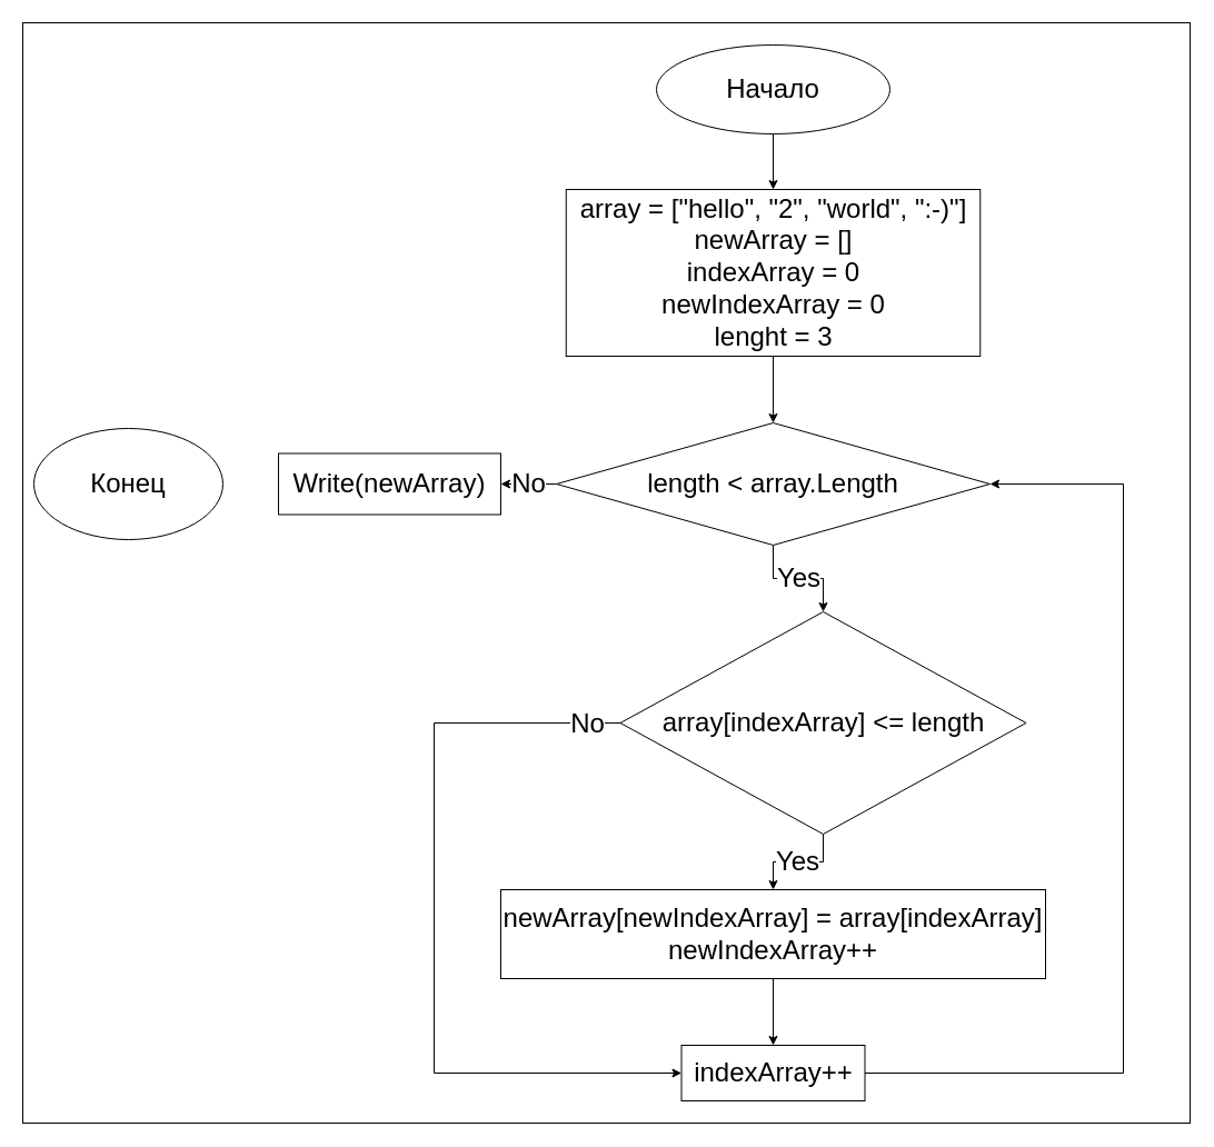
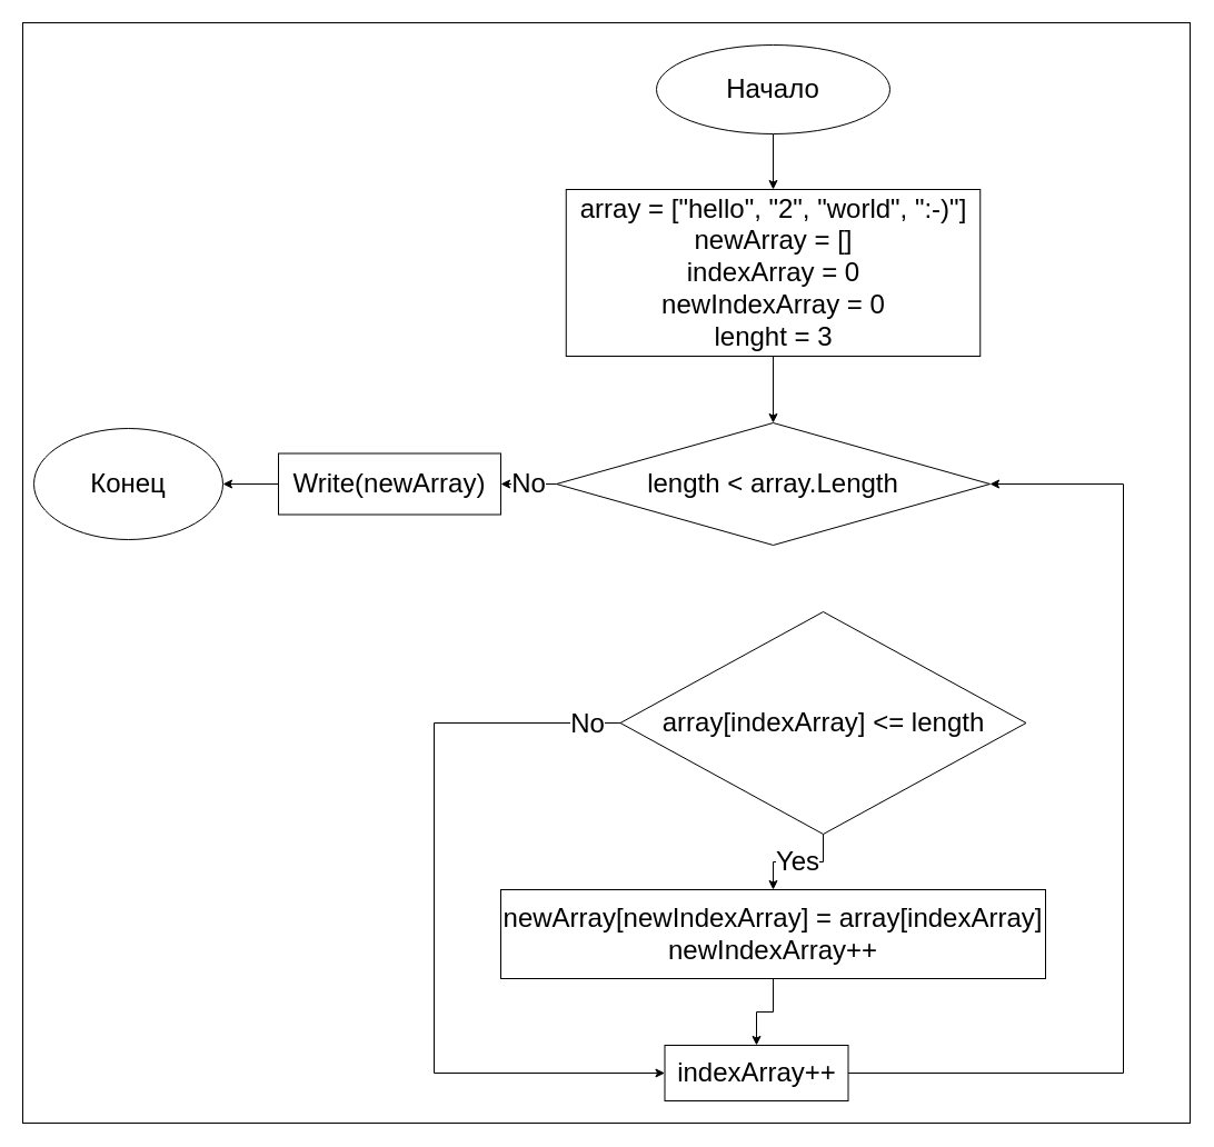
  <mxCell id="0" />
  <mxCell id="1" parent="0" />
  <mxCell id="2" value="" style="rounded=0;whiteSpace=wrap;html=1;" vertex="1" parent="1"><mxGeometry x="20" y="20" width="1050" height="990" as="geometry" /></mxCell>
  <mxCell id="3" style="edgeStyle=orthogonalEdgeStyle;rounded=0;orthogonalLoop=1;jettySize=auto;html=1;exitX=0.5;exitY=1;exitDx=0;exitDy=0;entryX=0.5;entryY=0;entryDx=0;entryDy=0;fontSize=24;" parent="1" source="4" target="6" edge="1"><mxGeometry relative="1" as="geometry" /></mxCell>
  <mxCell id="4" value="&lt;font style=&quot;font-size: 24px;&quot;&gt;Начало&lt;br&gt;&lt;/font&gt;" style="ellipse;whiteSpace=wrap;html=1;" parent="1" vertex="1"><mxGeometry x="590" y="40" width="210" height="80" as="geometry" /></mxCell>
  <mxCell id="5" style="edgeStyle=orthogonalEdgeStyle;rounded=0;orthogonalLoop=1;jettySize=auto;html=1;exitX=0.5;exitY=1;exitDx=0;exitDy=0;fontSize=24;" parent="1" source="6" target="9" edge="1"><mxGeometry relative="1" as="geometry" /></mxCell>
  <mxCell id="6" value="array = [&quot;hello&quot;, &quot;2&quot;, &quot;world&quot;, &quot;:-)&quot;]&lt;br&gt;newArray = []&lt;br&gt;indexArray = 0&lt;br&gt;newIndexArray = 0&lt;br&gt;lenght = 3" style="rounded=0;whiteSpace=wrap;html=1;fontSize=24;" parent="1" vertex="1"><mxGeometry x="508.75" y="170" width="372.5" height="150" as="geometry" /></mxCell>
  <mxCell id="7" value="No" style="edgeStyle=orthogonalEdgeStyle;rounded=0;orthogonalLoop=1;jettySize=auto;html=1;exitX=0;exitY=0.5;exitDx=0;exitDy=0;entryX=1;entryY=0.5;entryDx=0;entryDy=0;fontSize=24;" parent="1" source="9" target="19" edge="1"><mxGeometry relative="1" as="geometry" /></mxCell>
- <mxCell id="8" value="Yes" style="edgeStyle=orthogonalEdgeStyle;rounded=0;orthogonalLoop=1;jettySize=auto;html=1;exitX=0.5;exitY=1;exitDx=0;exitDy=0;entryX=0.5;entryY=0;entryDx=0;entryDy=0;fontSize=24;" parent="1" source="9" target="13" edge="1"><mxGeometry relative="1" as="geometry" /></mxCell>
  <mxCell id="9" value="length &amp;lt; array.Length" style="rhombus;whiteSpace=wrap;html=1;fontSize=24;" parent="1" vertex="1"><mxGeometry x="500" y="380" width="390" height="110" as="geometry" /></mxCell>
  <mxCell id="10" value="Yes" style="edgeStyle=orthogonalEdgeStyle;rounded=0;orthogonalLoop=1;jettySize=auto;html=1;exitX=0.5;exitY=1;exitDx=0;exitDy=0;entryX=0.5;entryY=0;entryDx=0;entryDy=0;fontSize=24;" parent="1" source="13" target="15" edge="1"><mxGeometry relative="1" as="geometry" /></mxCell>
  <mxCell id="11" style="edgeStyle=orthogonalEdgeStyle;rounded=0;orthogonalLoop=1;jettySize=auto;html=1;exitX=0;exitY=0.5;exitDx=0;exitDy=0;entryX=0;entryY=0.5;entryDx=0;entryDy=0;fontSize=24;" parent="1" source="13" target="17" edge="1"><mxGeometry relative="1" as="geometry"><Array as="points"><mxPoint x="390" y="650" /><mxPoint x="390" y="965" /></Array></mxGeometry></mxCell>
  <mxCell id="12" value="No" style="edgeLabel;html=1;align=center;verticalAlign=middle;resizable=0;points=[];fontSize=24;" parent="11" vertex="1" connectable="0"><mxGeometry x="-0.911" relative="1" as="geometry"><mxPoint x="1" as="offset" /></mxGeometry></mxCell>
  <mxCell id="13" value="array[indexArray] &amp;lt;= length" style="rhombus;whiteSpace=wrap;html=1;fontSize=24;" parent="1" vertex="1"><mxGeometry x="557.5" y="550" width="365" height="200" as="geometry" /></mxCell>
  <mxCell id="14" style="edgeStyle=orthogonalEdgeStyle;rounded=0;orthogonalLoop=1;jettySize=auto;html=1;exitX=0.5;exitY=1;exitDx=0;exitDy=0;entryX=0.5;entryY=0;entryDx=0;entryDy=0;fontSize=24;" parent="1" source="15" target="17" edge="1"><mxGeometry relative="1" as="geometry" /></mxCell>
  <mxCell id="15" value="newArray[newIndexArray] = array[indexArray]&lt;br&gt;newIndexArray++" style="rounded=0;whiteSpace=wrap;html=1;fontSize=24;" parent="1" vertex="1"><mxGeometry x="450" y="800" width="490" height="80" as="geometry" /></mxCell>
  <mxCell id="16" style="edgeStyle=orthogonalEdgeStyle;rounded=0;orthogonalLoop=1;jettySize=auto;html=1;exitX=1;exitY=0.5;exitDx=0;exitDy=0;entryX=1;entryY=0.5;entryDx=0;entryDy=0;fontSize=24;" parent="1" source="17" target="9" edge="1"><mxGeometry relative="1" as="geometry"><Array as="points"><mxPoint x="1010" y="965" /><mxPoint x="1010" y="435" /></Array></mxGeometry></mxCell>
- <mxCell id="17" value="indexArray++" style="rounded=0;whiteSpace=wrap;html=1;fontSize=24;" parent="1" vertex="1"><mxGeometry x="612.5" y="940" width="165" height="50" as="geometry" /></mxCell>
+ <mxCell id="17" value="indexArray++" style="rounded=0;whiteSpace=wrap;html=1;fontSize=24;" parent="1" vertex="1"><mxGeometry x="597.5" y="940" width="165" height="50" as="geometry" /></mxCell>
+ <mxCell id="18" style="edgeStyle=orthogonalEdgeStyle;rounded=0;orthogonalLoop=1;jettySize=auto;html=1;exitX=0;exitY=0.5;exitDx=0;exitDy=0;entryX=1;entryY=0.5;entryDx=0;entryDy=0;fontSize=24;" parent="1" source="19" target="20" edge="1"><mxGeometry relative="1" as="geometry" /></mxCell>
  <mxCell id="19" value="Write(newArray)" style="rounded=0;whiteSpace=wrap;html=1;fontSize=24;" parent="1" vertex="1"><mxGeometry y="407.5" width="200" height="55" as="geometry" x="250" /></mxCell>
  <mxCell id="20" value="Конец" style="ellipse;whiteSpace=wrap;html=1;fontSize=24;" parent="1" vertex="1"><mxGeometry x="30" y="385" width="170" height="100" as="geometry" /></mxCell>
